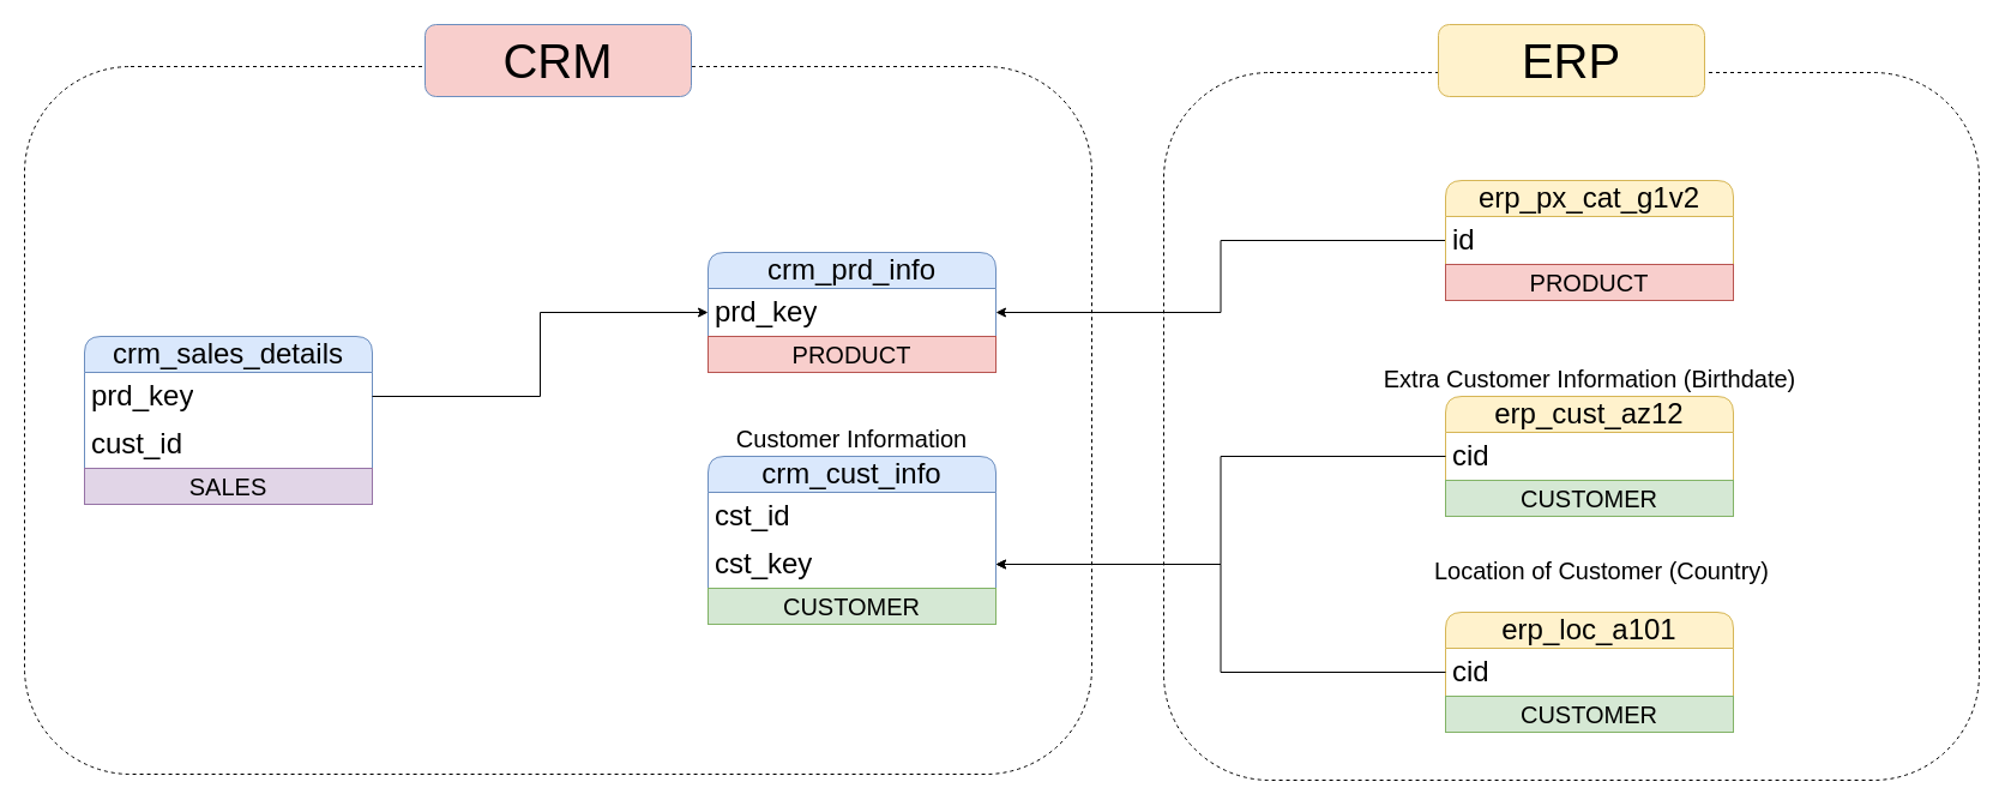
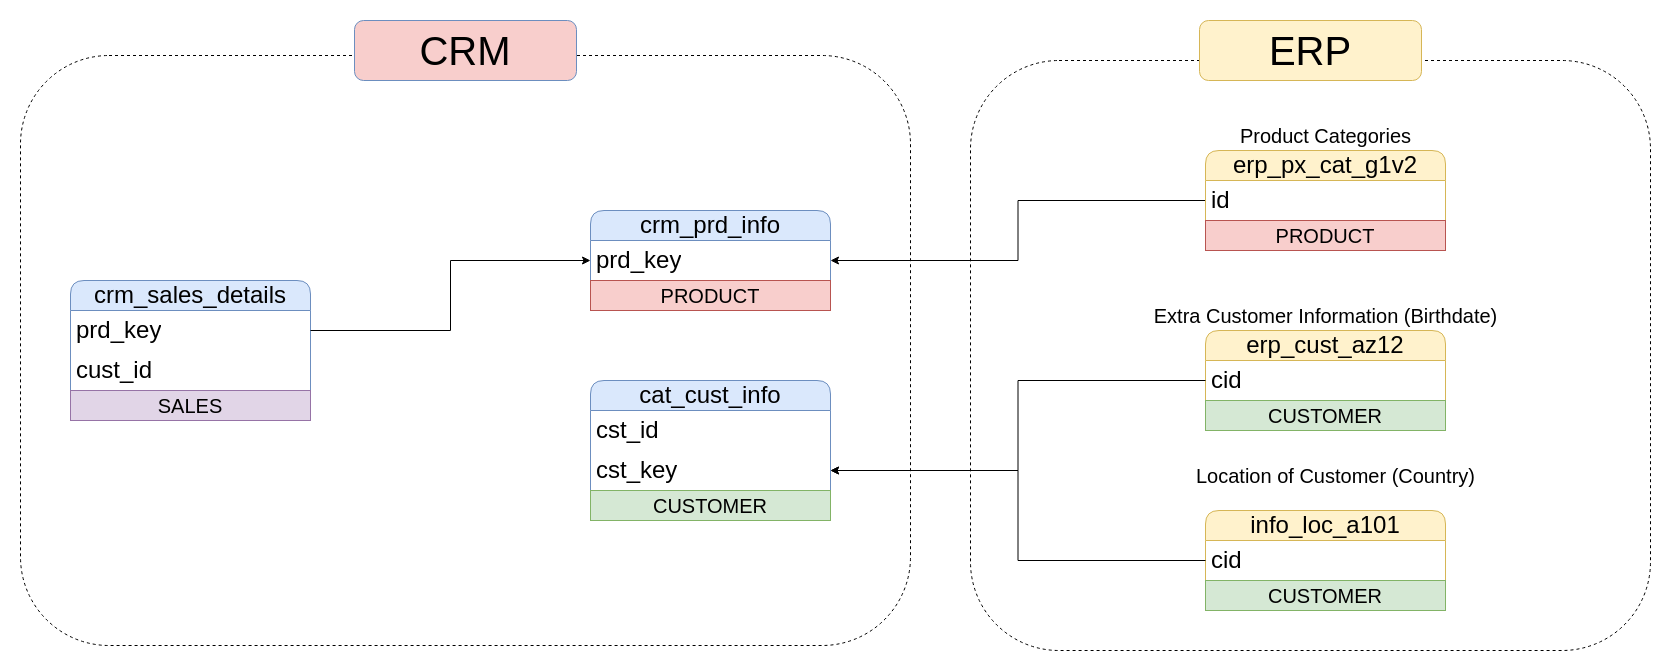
  <mxCell id="0" />
  <mxCell id="1" parent="0" />
- <mxCell id="2" value="crm_cust_info" style="swimlane;fontStyle=0;childLayout=stackLayout;horizontal=1;startSize=30;horizontalStack=0;resizeParent=1;resizeParentMax=0;resizeLast=0;collapsible=1;marginBottom=0;whiteSpace=wrap;html=1;rounded=1;fillColor=#dae8fc;strokeColor=#6c8ebf;fontSize=24;" parent="1" vertex="1"><mxGeometry x="590" y="380" width="240" height="140" as="geometry" /></mxCell>
+ <mxCell id="2" value="cat_cust_info" style="swimlane;fontStyle=0;childLayout=stackLayout;horizontal=1;startSize=30;horizontalStack=0;resizeParent=1;resizeParentMax=0;resizeLast=0;collapsible=1;marginBottom=0;whiteSpace=wrap;html=1;rounded=1;fillColor=#dae8fc;strokeColor=#6c8ebf;fontSize=24;" parent="1" vertex="1"><mxGeometry x="590" y="380" width="240" height="140" as="geometry" /></mxCell>
  <mxCell id="3" value="cst_id" style="text;strokeColor=none;fillColor=none;align=left;verticalAlign=middle;spacingLeft=4;spacingRight=4;overflow=hidden;points=[[0,0.5],[1,0.5]];portConstraint=eastwest;rotatable=0;whiteSpace=wrap;html=1;fontSize=24;" parent="2" vertex="1"><mxGeometry y="30" width="240" height="40" as="geometry" /></mxCell>
  <mxCell id="4" value="cst_key" style="text;strokeColor=none;fillColor=none;align=left;verticalAlign=middle;spacingLeft=4;spacingRight=4;overflow=hidden;points=[[0,0.5],[1,0.5]];portConstraint=eastwest;rotatable=0;whiteSpace=wrap;html=1;fontSize=24;" parent="2" vertex="1"><mxGeometry y="70" width="240" height="40" as="geometry" /></mxCell>
  <mxCell id="5" value="CUSTOMER" style="text;html=1;strokeColor=#82b366;fillColor=#d5e8d4;align=center;verticalAlign=middle;whiteSpace=wrap;overflow=hidden;fontSize=20;" vertex="1" parent="2"><mxGeometry y="110" width="240" height="30" as="geometry" /></mxCell>
- <mxCell id="6" value="Customer Information" style="text;html=1;align=center;verticalAlign=middle;whiteSpace=wrap;rounded=0;fontSize=20;fontStyle=0" parent="1" vertex="1"><mxGeometry x="595" y="350" width="230" height="30" as="geometry" /></mxCell>
  <mxCell id="7" value="crm_prd_info" style="swimlane;fontStyle=0;childLayout=stackLayout;horizontal=1;startSize=30;horizontalStack=0;resizeParent=1;resizeParentMax=0;resizeLast=0;collapsible=1;marginBottom=0;whiteSpace=wrap;html=1;rounded=1;fillColor=#dae8fc;strokeColor=#6c8ebf;fontSize=24;" parent="1" vertex="1"><mxGeometry x="590" y="210" width="240" height="100" as="geometry" /></mxCell>
  <mxCell id="8" value="prd_key" style="text;strokeColor=none;fillColor=none;align=left;verticalAlign=middle;spacingLeft=4;spacingRight=4;overflow=hidden;points=[[0,0.5],[1,0.5]];portConstraint=eastwest;rotatable=0;whiteSpace=wrap;html=1;fontSize=24;" parent="7" vertex="1"><mxGeometry y="30" width="240" height="40" as="geometry" /></mxCell>
  <mxCell id="9" value="PRODUCT" style="text;html=1;strokeColor=#b85450;fillColor=#f8cecc;align=center;verticalAlign=middle;whiteSpace=wrap;overflow=hidden;fontSize=20;" vertex="1" parent="7"><mxGeometry y="70" width="240" height="30" as="geometry" /></mxCell>
  <mxCell id="10" value="crm_sales_details" style="swimlane;fontStyle=0;childLayout=stackLayout;horizontal=1;startSize=30;horizontalStack=0;resizeParent=1;resizeParentMax=0;resizeLast=0;collapsible=1;marginBottom=0;whiteSpace=wrap;html=1;rounded=1;fillColor=#dae8fc;strokeColor=#6c8ebf;fontSize=24;" parent="1" vertex="1"><mxGeometry x="70" y="280" width="240" height="140" as="geometry" /></mxCell>
  <mxCell id="11" value="prd_key" style="text;strokeColor=none;fillColor=none;align=left;verticalAlign=middle;spacingLeft=4;spacingRight=4;overflow=hidden;points=[[0,0.5],[1,0.5]];portConstraint=eastwest;rotatable=0;whiteSpace=wrap;html=1;fontSize=24;" parent="10" vertex="1"><mxGeometry y="30" width="240" height="40" as="geometry" /></mxCell>
  <mxCell id="12" value="cust_id" style="text;strokeColor=none;fillColor=none;align=left;verticalAlign=middle;spacingLeft=4;spacingRight=4;overflow=hidden;points=[[0,0.5],[1,0.5]];portConstraint=eastwest;rotatable=0;whiteSpace=wrap;html=1;fontSize=24;" parent="10" vertex="1"><mxGeometry y="70" width="240" height="40" as="geometry" /></mxCell>
  <mxCell id="13" value="SALES" style="text;html=1;strokeColor=#9673a6;fillColor=#e1d5e7;align=center;verticalAlign=middle;whiteSpace=wrap;overflow=hidden;fontSize=20;" vertex="1" parent="10"><mxGeometry y="110" width="240" height="30" as="geometry" /></mxCell>
  <mxCell id="14" style="edgeStyle=orthogonalEdgeStyle;rounded=0;orthogonalLoop=1;jettySize=auto;html=1;entryX=0;entryY=0.5;entryDx=0;entryDy=0;" parent="1" source="11" target="8" edge="1"><mxGeometry relative="1" as="geometry" /></mxCell>
  <mxCell id="15" value="erp_cust_az12" style="swimlane;fontStyle=0;childLayout=stackLayout;horizontal=1;startSize=30;horizontalStack=0;resizeParent=1;resizeParentMax=0;resizeLast=0;collapsible=1;marginBottom=0;whiteSpace=wrap;html=1;rounded=1;fillColor=#fff2cc;strokeColor=#d6b656;fontSize=24;" parent="1" vertex="1"><mxGeometry x="1205" y="330" width="240" height="100" as="geometry" /></mxCell>
  <mxCell id="16" value="cid" style="text;strokeColor=none;fillColor=none;align=left;verticalAlign=middle;spacingLeft=4;spacingRight=4;overflow=hidden;points=[[0,0.5],[1,0.5]];portConstraint=eastwest;rotatable=0;whiteSpace=wrap;html=1;fontSize=24;" parent="15" vertex="1"><mxGeometry y="30" width="240" height="40" as="geometry" /></mxCell>
  <mxCell id="17" value="CUSTOMER" style="text;html=1;strokeColor=#82b366;fillColor=#d5e8d4;align=center;verticalAlign=middle;whiteSpace=wrap;overflow=hidden;fontSize=20;" vertex="1" parent="15"><mxGeometry y="70" width="240" height="30" as="geometry" /></mxCell>
  <mxCell id="18" value="Extra Customer Information (Birthdate)" style="text;html=1;align=center;verticalAlign=middle;whiteSpace=wrap;rounded=0;fontSize=20;fontStyle=0;fillColor=none;strokeColor=none;" parent="1" vertex="1"><mxGeometry x="1132.5" y="300" width="385" height="30" as="geometry" /></mxCell>
  <mxCell id="19" style="edgeStyle=orthogonalEdgeStyle;rounded=0;orthogonalLoop=1;jettySize=auto;html=1;" parent="1" source="16" target="4" edge="1"><mxGeometry relative="1" as="geometry" /></mxCell>
- <mxCell id="20" value="erp_loc_a101" style="swimlane;fontStyle=0;childLayout=stackLayout;horizontal=1;startSize=30;horizontalStack=0;resizeParent=1;resizeParentMax=0;resizeLast=0;collapsible=1;marginBottom=0;whiteSpace=wrap;html=1;rounded=1;fillColor=#fff2cc;strokeColor=#d6b656;fontSize=24;" parent="1" vertex="1"><mxGeometry x="1205" y="510" width="240" height="100" as="geometry" /></mxCell>
+ <mxCell id="20" value="info_loc_a101" style="swimlane;fontStyle=0;childLayout=stackLayout;horizontal=1;startSize=30;horizontalStack=0;resizeParent=1;resizeParentMax=0;resizeLast=0;collapsible=1;marginBottom=0;whiteSpace=wrap;html=1;rounded=1;fillColor=#fff2cc;strokeColor=#d6b656;fontSize=24;" parent="1" vertex="1"><mxGeometry x="1205" y="510" width="240" height="100" as="geometry" /></mxCell>
  <mxCell id="21" value="cid" style="text;strokeColor=none;fillColor=none;align=left;verticalAlign=middle;spacingLeft=4;spacingRight=4;overflow=hidden;points=[[0,0.5],[1,0.5]];portConstraint=eastwest;rotatable=0;whiteSpace=wrap;html=1;fontSize=24;" parent="20" vertex="1"><mxGeometry y="30" width="240" height="40" as="geometry" /></mxCell>
  <mxCell id="22" value="CUSTOMER" style="text;html=1;strokeColor=#82b366;fillColor=#d5e8d4;align=center;verticalAlign=middle;whiteSpace=wrap;overflow=hidden;fontSize=20;" vertex="1" parent="20"><mxGeometry y="70" width="240" height="30" as="geometry" /></mxCell>
  <mxCell id="23" value="Location of Customer (Country)" style="text;html=1;align=center;verticalAlign=middle;whiteSpace=wrap;rounded=0;fontSize=20;fontStyle=0;fillColor=none;strokeColor=none;" parent="1" vertex="1"><mxGeometry x="1142.5" y="460" width="385" height="30" as="geometry" /></mxCell>
  <mxCell id="24" style="edgeStyle=orthogonalEdgeStyle;rounded=0;orthogonalLoop=1;jettySize=auto;html=1;entryX=1;entryY=0.5;entryDx=0;entryDy=0;" parent="1" source="21" target="4" edge="1"><mxGeometry relative="1" as="geometry" /></mxCell>
  <mxCell id="25" style="edgeStyle=orthogonalEdgeStyle;rounded=0;orthogonalLoop=1;jettySize=auto;html=1;entryX=1;entryY=0.5;entryDx=0;entryDy=0;" parent="1" source="26" target="8" edge="1"><mxGeometry relative="1" as="geometry" /></mxCell>
  <mxCell id="26" value="erp_px_cat_g1v2" style="swimlane;fontStyle=0;childLayout=stackLayout;horizontal=1;startSize=30;horizontalStack=0;resizeParent=1;resizeParentMax=0;resizeLast=0;collapsible=1;marginBottom=0;whiteSpace=wrap;html=1;rounded=1;fillColor=#fff2cc;strokeColor=#d6b656;fontSize=24;" parent="1" vertex="1"><mxGeometry x="1205" y="150" width="240" height="100" as="geometry" /></mxCell>
  <mxCell id="27" value="id" style="text;strokeColor=none;fillColor=none;align=left;verticalAlign=middle;spacingLeft=4;spacingRight=4;overflow=hidden;points=[[0,0.5],[1,0.5]];portConstraint=eastwest;rotatable=0;whiteSpace=wrap;html=1;fontSize=24;" parent="26" vertex="1"><mxGeometry y="30" width="240" height="40" as="geometry" /></mxCell>
  <mxCell id="28" value="PRODUCT" style="text;html=1;strokeColor=#b85450;fillColor=#f8cecc;align=center;verticalAlign=middle;whiteSpace=wrap;overflow=hidden;fontSize=20;" vertex="1" parent="26"><mxGeometry y="70" width="240" height="30" as="geometry" /></mxCell>
+ <mxCell id="29" value="Product Categories" style="text;html=1;align=center;verticalAlign=middle;whiteSpace=wrap;rounded=0;fontSize=20;fontStyle=0;fillColor=none;strokeColor=none;" parent="1" vertex="1"><mxGeometry x="1132.5" y="120" width="385" height="30" as="geometry" /></mxCell>
  <mxCell id="30" value="" style="rounded=1;whiteSpace=wrap;html=1;fillColor=none;strokeColor=default;dashed=1;" parent="1" vertex="1"><mxGeometry x="20" y="55" width="890" height="590" as="geometry" /></mxCell>
  <mxCell id="31" value="CRM" style="rounded=1;whiteSpace=wrap;html=1;fillColor=#f8cecc;strokeColor=#6c8ebf;fontSize=40;" parent="1" vertex="1"><mxGeometry x="354" y="20" width="222" height="60" as="geometry" /></mxCell>
  <mxCell id="32" value="" style="rounded=1;whiteSpace=wrap;html=1;fillColor=none;strokeColor=default;dashed=1;" parent="1" vertex="1"><mxGeometry x="970" y="60" width="680" height="590" as="geometry" /></mxCell>
  <mxCell id="33" value="ERP" style="rounded=1;whiteSpace=wrap;html=1;fillColor=#fff2cc;strokeColor=#d6b656;fontSize=40;" parent="1" vertex="1"><mxGeometry x="1199" y="20" width="222" height="60" as="geometry" /></mxCell>
